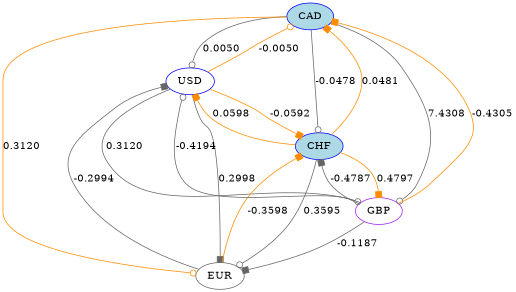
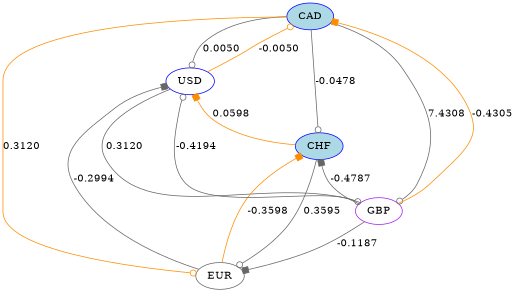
  digraph {
    splines=true
    node [color=blue fillcolor=white style=filled]
    edge [arrowhead=box color=gray40]
    CAD [fillcolor=lightblue]
    USD
    EUR [color=gray40]
    GBP [color=purple]
    CHF [fillcolor=lightblue]
    CAD -> USD [arrowhead=odot label=0.0050]
    CAD -> EUR [arrowhead=odot color=darkorange label=0.3120]
    CAD -> GBP [arrowhead=odot label=7.4308]
    CAD -> CHF [arrowhead=odot label=-0.0478]
    USD -> CAD [arrowhead=odot color=darkorange label=-0.0050]
-   USD -> EUR [label=0.2998]
    USD -> GBP [arrowhead=odot label=0.3120]
-   USD -> CHF [color=darkorange label=-0.0592]
    EUR -> USD [label=-0.2994]
    EUR -> CHF [color=darkorange label=-0.3598]
    GBP -> CAD [color=darkorange label=-0.4305]
    GBP -> USD [arrowhead=odot label=-0.4194]
    GBP -> EUR [label=-0.1187]
    GBP -> CHF [label=-0.4787]
-   CHF -> CAD [color=darkorange label=0.0481]
    CHF -> USD [color=darkorange label=0.0598]
    CHF -> EUR [arrowhead=odot label=0.3595]
-   CHF -> GBP [color=darkorange label=0.4797]
  }
